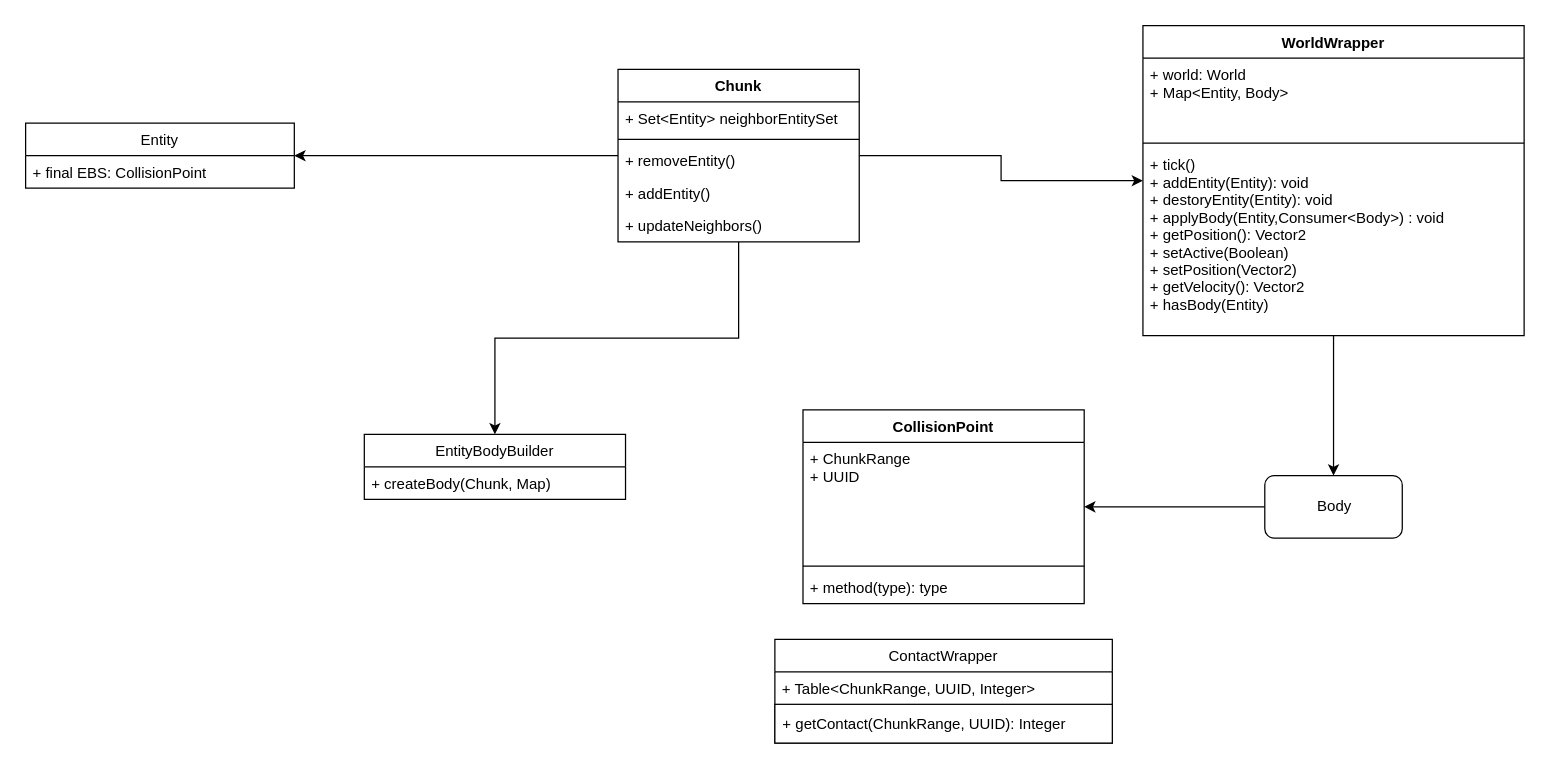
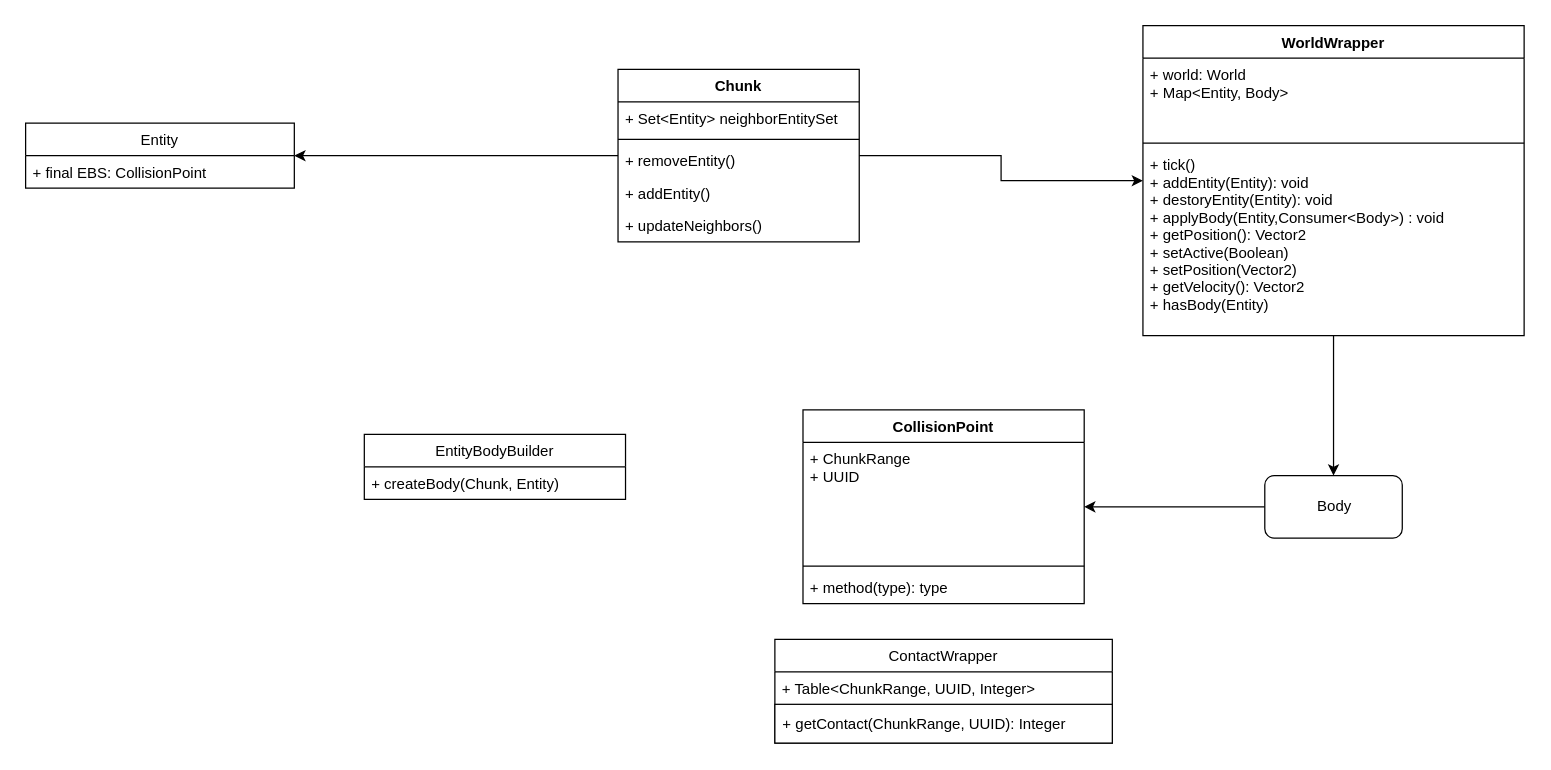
  <mxCell id="0" />
  <mxCell id="1" parent="0" />
  <mxCell id="2" style="edgeStyle=orthogonalEdgeStyle;rounded=0;orthogonalLoop=1;jettySize=auto;html=1;" edge="1" parent="1" source="3" target="20"><mxGeometry relative="1" as="geometry"><mxPoint x="850" y="405" as="targetPoint" /></mxGeometry></mxCell>
  <mxCell id="3" value="Body&lt;br&gt;" style="html=1;rounded=1;" vertex="1" parent="1"><mxGeometry x="1011.5" y="380" width="110" height="50" as="geometry" /></mxCell>
  <mxCell id="4" style="edgeStyle=orthogonalEdgeStyle;rounded=0;orthogonalLoop=1;jettySize=auto;html=1;" edge="1" parent="1" source="14" target="9"><mxGeometry relative="1" as="geometry"><mxPoint x="638" y="65" as="sourcePoint" /></mxGeometry></mxCell>
  <mxCell id="5" style="edgeStyle=orthogonalEdgeStyle;rounded=0;orthogonalLoop=1;jettySize=auto;html=1;" edge="1" parent="1" source="14" target="6"><mxGeometry relative="1" as="geometry"><mxPoint x="498" y="65" as="sourcePoint" /></mxGeometry></mxCell>
  <mxCell id="6" value="Entity" style="swimlane;fontStyle=0;childLayout=stackLayout;horizontal=1;startSize=26;fillColor=none;horizontalStack=0;resizeParent=1;resizeParentMax=0;resizeLast=0;collapsible=1;marginBottom=0;" vertex="1" parent="1"><mxGeometry x="20" y="98" width="215" height="52" as="geometry" /></mxCell>
  <mxCell id="7" value="+ final EBS: CollisionPoint" style="text;strokeColor=none;fillColor=none;align=left;verticalAlign=top;spacingLeft=4;spacingRight=4;overflow=hidden;rotatable=0;points=[[0,0.5],[1,0.5]];portConstraint=eastwest;" vertex="1" parent="6"><mxGeometry y="26" width="215" height="26" as="geometry" /></mxCell>
  <mxCell id="8" style="edgeStyle=orthogonalEdgeStyle;rounded=0;orthogonalLoop=1;jettySize=auto;html=1;" edge="1" parent="1" source="9" target="3"><mxGeometry relative="1" as="geometry" /></mxCell>
  <mxCell id="9" value="WorldWrapper" style="swimlane;fontStyle=1;align=center;verticalAlign=top;childLayout=stackLayout;horizontal=1;startSize=26;horizontalStack=0;resizeParent=1;resizeParentMax=0;resizeLast=0;collapsible=1;marginBottom=0;" vertex="1" parent="1"><mxGeometry x="914" y="20" width="305" height="248" as="geometry" /></mxCell>
  <mxCell id="10" value="+ world: World&#10;+ Map&lt;Entity, Body&gt;" style="text;strokeColor=none;fillColor=none;align=left;verticalAlign=top;spacingLeft=4;spacingRight=4;overflow=hidden;rotatable=0;points=[[0,0.5],[1,0.5]];portConstraint=eastwest;" vertex="1" parent="9"><mxGeometry y="26" width="305" height="64" as="geometry" /></mxCell>
  <mxCell id="11" value="" style="line;strokeWidth=1;fillColor=none;align=left;verticalAlign=middle;spacingTop=-1;spacingLeft=3;spacingRight=3;rotatable=0;labelPosition=right;points=[];portConstraint=eastwest;" vertex="1" parent="9"><mxGeometry y="90" width="305" height="8" as="geometry" /></mxCell>
  <mxCell id="12" value="+ tick()&#10;+ addEntity(Entity): void&#10;+ destoryEntity(Entity): void&#10;+ applyBody(Entity,Consumer&lt;Body&gt;) : void&#10;+ getPosition(): Vector2&#10;+ setActive(Boolean)&#10;+ setPosition(Vector2)&#10;+ getVelocity(): Vector2&#10;+ hasBody(Entity)" style="text;strokeColor=none;fillColor=none;align=left;verticalAlign=top;spacingLeft=4;spacingRight=4;overflow=hidden;rotatable=0;points=[[0,0.5],[1,0.5]];portConstraint=eastwest;" vertex="1" parent="9"><mxGeometry y="98" width="305" height="150" as="geometry" /></mxCell>
- <mxCell id="13" style="edgeStyle=orthogonalEdgeStyle;rounded=0;orthogonalLoop=1;jettySize=auto;html=1;" edge="1" parent="1" source="14" target="24"><mxGeometry relative="1" as="geometry" /></mxCell>
  <mxCell id="14" value="Chunk" style="swimlane;fontStyle=1;align=center;verticalAlign=top;childLayout=stackLayout;horizontal=1;startSize=26;horizontalStack=0;resizeParent=1;resizeParentMax=0;resizeLast=0;collapsible=1;marginBottom=0;" vertex="1" parent="1"><mxGeometry x="494" y="55" width="193" height="138" as="geometry" /></mxCell>
  <mxCell id="15" value="+ Set&lt;Entity&gt; neighborEntitySet" style="text;strokeColor=none;fillColor=none;align=left;verticalAlign=top;spacingLeft=4;spacingRight=4;overflow=hidden;rotatable=0;points=[[0,0.5],[1,0.5]];portConstraint=eastwest;" vertex="1" parent="14"><mxGeometry y="26" width="193" height="26" as="geometry" /></mxCell>
  <mxCell id="16" value="" style="line;strokeWidth=1;fillColor=none;align=left;verticalAlign=middle;spacingTop=-1;spacingLeft=3;spacingRight=3;rotatable=0;labelPosition=right;points=[];portConstraint=eastwest;" vertex="1" parent="14"><mxGeometry y="52" width="193" height="8" as="geometry" /></mxCell>
  <mxCell id="17" value="+ removeEntity()" style="text;strokeColor=none;fillColor=none;align=left;verticalAlign=top;spacingLeft=4;spacingRight=4;overflow=hidden;rotatable=0;points=[[0,0.5],[1,0.5]];portConstraint=eastwest;" vertex="1" parent="14"><mxGeometry y="60" width="193" height="26" as="geometry" /></mxCell>
  <mxCell id="18" value="+ addEntity()" style="text;strokeColor=none;fillColor=none;align=left;verticalAlign=top;spacingLeft=4;spacingRight=4;overflow=hidden;rotatable=0;points=[[0,0.5],[1,0.5]];portConstraint=eastwest;" vertex="1" parent="14"><mxGeometry y="86" width="193" height="26" as="geometry" /></mxCell>
  <mxCell id="19" value="+ updateNeighbors()" style="text;strokeColor=none;fillColor=none;align=left;verticalAlign=top;spacingLeft=4;spacingRight=4;overflow=hidden;rotatable=0;points=[[0,0.5],[1,0.5]];portConstraint=eastwest;" vertex="1" parent="14"><mxGeometry y="112" width="193" height="26" as="geometry" /></mxCell>
  <mxCell id="20" value="CollisionPoint" style="swimlane;fontStyle=1;align=center;verticalAlign=top;childLayout=stackLayout;horizontal=1;startSize=26;horizontalStack=0;resizeParent=1;resizeParentMax=0;resizeLast=0;collapsible=1;marginBottom=0;" vertex="1" parent="1"><mxGeometry x="642" y="327.5" width="225" height="155" as="geometry"><mxRectangle x="511" y="356" width="108" height="26" as="alternateBounds" /></mxGeometry></mxCell>
  <mxCell id="21" value="+ ChunkRange&#10;+ UUID" style="text;strokeColor=none;fillColor=none;align=left;verticalAlign=top;spacingLeft=4;spacingRight=4;overflow=hidden;rotatable=0;points=[[0,0.5],[1,0.5]];portConstraint=eastwest;" vertex="1" parent="20"><mxGeometry y="26" width="225" height="95" as="geometry" /></mxCell>
  <mxCell id="22" value="" style="line;strokeWidth=1;fillColor=none;align=left;verticalAlign=middle;spacingTop=-1;spacingLeft=3;spacingRight=3;rotatable=0;labelPosition=right;points=[];portConstraint=eastwest;" vertex="1" parent="20"><mxGeometry y="121" width="225" height="8" as="geometry" /></mxCell>
  <mxCell id="23" value="+ method(type): type" style="text;strokeColor=none;fillColor=none;align=left;verticalAlign=top;spacingLeft=4;spacingRight=4;overflow=hidden;rotatable=0;points=[[0,0.5],[1,0.5]];portConstraint=eastwest;" vertex="1" parent="20"><mxGeometry y="129" width="225" height="26" as="geometry" /></mxCell>
  <mxCell id="24" value="EntityBodyBuilder" style="swimlane;fontStyle=0;childLayout=stackLayout;horizontal=1;startSize=26;fillColor=none;horizontalStack=0;resizeParent=1;resizeParentMax=0;resizeLast=0;collapsible=1;marginBottom=0;" vertex="1" parent="1"><mxGeometry x="291" y="347" width="209" height="52" as="geometry" /></mxCell>
- <mxCell id="25" value="+ createBody(Chunk, Map)" style="text;strokeColor=none;fillColor=none;align=left;verticalAlign=top;spacingLeft=4;spacingRight=4;overflow=hidden;rotatable=0;points=[[0,0.5],[1,0.5]];portConstraint=eastwest;" vertex="1" parent="24"><mxGeometry y="26" width="209" height="26" as="geometry" /></mxCell>
+ <mxCell id="25" value="+ createBody(Chunk, Entity)" style="text;strokeColor=none;fillColor=none;align=left;verticalAlign=top;spacingLeft=4;spacingRight=4;overflow=hidden;rotatable=0;points=[[0,0.5],[1,0.5]];portConstraint=eastwest;" vertex="1" parent="24"><mxGeometry y="26" width="209" height="26" as="geometry" /></mxCell>
  <mxCell id="26" value="ContactWrapper" style="swimlane;fontStyle=0;childLayout=stackLayout;horizontal=1;startSize=26;fillColor=none;horizontalStack=0;resizeParent=1;resizeParentMax=0;resizeLast=0;collapsible=1;marginBottom=0;" vertex="1" parent="1"><mxGeometry x="619.5" y="511" width="270" height="83" as="geometry" /></mxCell>
  <mxCell id="27" value="+ Table&lt;ChunkRange, UUID, Integer&gt;" style="text;strokeColor=none;fillColor=none;align=left;verticalAlign=top;spacingLeft=4;spacingRight=4;overflow=hidden;rotatable=0;points=[[0,0.5],[1,0.5]];portConstraint=eastwest;" vertex="1" parent="26"><mxGeometry y="26" width="270" height="26" as="geometry" /></mxCell>
  <mxCell id="28" value="+ getContact(ChunkRange, UUID): Integer" style="rounded=0;whiteSpace=wrap;html=1;align=left;spacingLeft=4;" vertex="1" parent="26"><mxGeometry y="52" width="270" height="31" as="geometry" /></mxCell>
